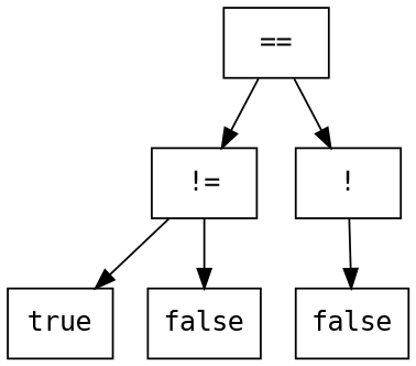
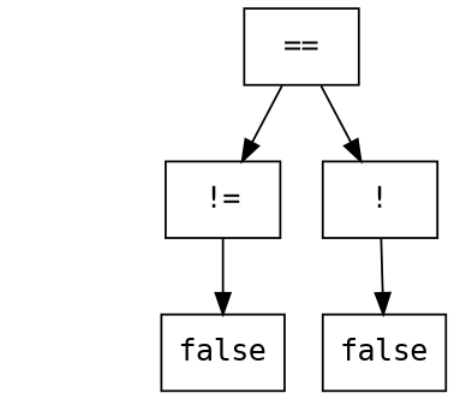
  digraph {
    fontname="DejaVu Sans Mono"
    node [shape=box fontname="DejaVu Sans Mono"]
    edge [fontname="DejaVu Sans Mono"]
    n1 [label="=="]
    n2 [label="!="]
    n3 [label="!"]
-   n4 [label=true]
    n5 [label=false]
    n6 [label=false]
    n1 -> n2
    n1 -> n3
-   n2 -> n4
    n2 -> n5
    n3 -> n6
  }
